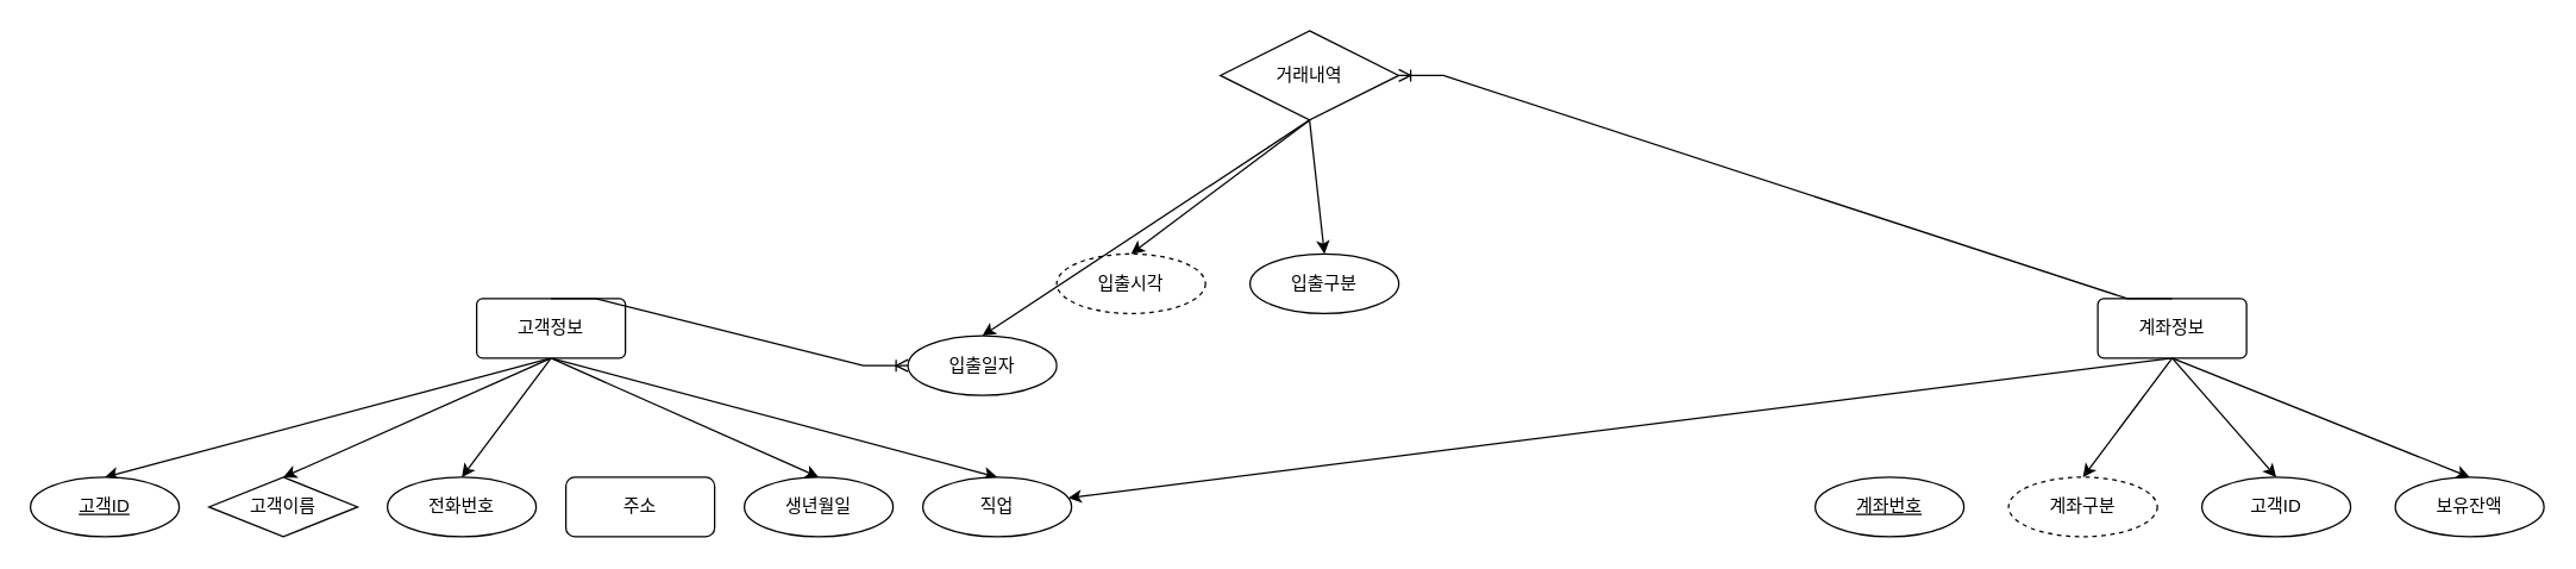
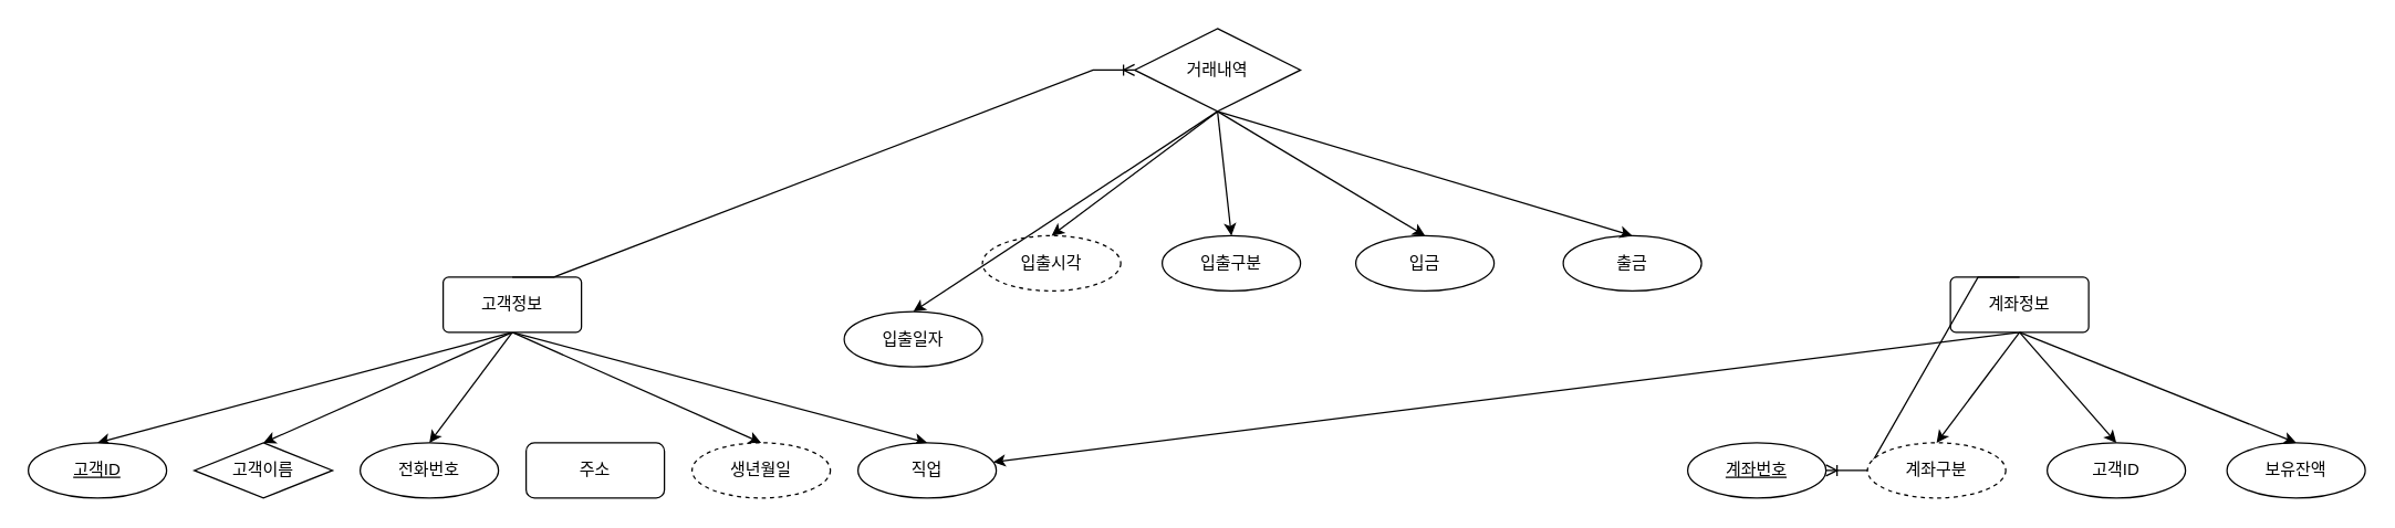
  <mxCell id="0" />
  <mxCell id="1" parent="0" />
  <mxCell id="2" style="rounded=0;orthogonalLoop=1;jettySize=auto;html=1;entryX=0.5;entryY=0;entryDx=0;entryDy=0;exitX=0.5;exitY=1;exitDx=0;exitDy=0;" parent="1" source="7" target="8" edge="1"><mxGeometry relative="1" as="geometry" /></mxCell>
  <mxCell id="3" style="rounded=0;orthogonalLoop=1;jettySize=auto;html=1;entryX=0.5;entryY=0;entryDx=0;entryDy=0;exitX=0.5;exitY=1;exitDx=0;exitDy=0;" parent="1" source="7" target="9" edge="1"><mxGeometry relative="1" as="geometry" /></mxCell>
  <mxCell id="4" style="rounded=0;orthogonalLoop=1;jettySize=auto;html=1;entryX=0.5;entryY=0;entryDx=0;entryDy=0;exitX=0.5;exitY=1;exitDx=0;exitDy=0;" parent="1" source="7" target="10" edge="1"><mxGeometry relative="1" as="geometry" /></mxCell>
  <mxCell id="5" style="rounded=0;orthogonalLoop=1;jettySize=auto;html=1;entryX=0.5;entryY=0;entryDx=0;entryDy=0;exitX=0.5;exitY=1;exitDx=0;exitDy=0;" parent="1" source="7" target="12" edge="1"><mxGeometry relative="1" as="geometry" /></mxCell>
  <mxCell id="6" style="rounded=0;orthogonalLoop=1;jettySize=auto;html=1;entryX=0.5;entryY=0;entryDx=0;entryDy=0;exitX=0.5;exitY=1;exitDx=0;exitDy=0;" parent="1" source="7" target="13" edge="1"><mxGeometry relative="1" as="geometry" /></mxCell>
  <mxCell id="7" value="고객정보" style="rounded=1;arcSize=10;whiteSpace=wrap;html=1;align=center;" parent="1" vertex="1"><mxGeometry x="320" y="200" width="100" height="40" as="geometry" /></mxCell>
  <mxCell id="8" value="고객ID" style="ellipse;whiteSpace=wrap;html=1;align=center;fontStyle=4;" parent="1" vertex="1"><mxGeometry x="20" y="320" width="100" height="40" as="geometry" /></mxCell>
  <mxCell id="9" value="고객이름" style="rhombus;whiteSpace=wrap;html=1;align=center;" parent="1" vertex="1"><mxGeometry x="140" y="320" width="100" height="40" as="geometry" /></mxCell>
  <mxCell id="10" value="전화번호" style="ellipse;whiteSpace=wrap;html=1;align=center;" parent="1" vertex="1"><mxGeometry x="260" y="320" width="100" height="40" as="geometry" /></mxCell>
  <mxCell id="11" value="주소" style="whiteSpace=wrap;html=1;align=center;rounded=1;" parent="1" vertex="1"><mxGeometry x="380" y="320" width="100" height="40" as="geometry" /></mxCell>
- <mxCell id="12" value="생년월일" style="ellipse;whiteSpace=wrap;html=1;align=center;" parent="1" vertex="1"><mxGeometry x="500" y="320" width="100" height="40" as="geometry" /></mxCell>
+ <mxCell id="12" value="생년월일" style="ellipse;whiteSpace=wrap;html=1;align=center;dashed=1;" parent="1" vertex="1"><mxGeometry x="500" y="320" width="100" height="40" as="geometry" /></mxCell>
  <mxCell id="13" value="직업" style="ellipse;whiteSpace=wrap;html=1;align=center;" parent="1" vertex="1"><mxGeometry x="620" y="320" width="100" height="40" as="geometry" /></mxCell>
  <mxCell id="14" value="계좌번호" style="ellipse;whiteSpace=wrap;html=1;align=center;fontStyle=4;" parent="1" vertex="1"><mxGeometry x="1220" y="320" width="100" height="40" as="geometry" /></mxCell>
  <mxCell id="15" value="입출일자" style="ellipse;whiteSpace=wrap;html=1;align=center;" parent="1" vertex="1"><mxGeometry x="610" y="225" width="100" height="40" as="geometry" /></mxCell>
  <mxCell id="16" value="입출시각" style="ellipse;whiteSpace=wrap;html=1;align=center;dashed=1;" parent="1" vertex="1"><mxGeometry x="710" y="170" width="100" height="40" as="geometry" /></mxCell>
  <mxCell id="17" value="입출구분" style="ellipse;whiteSpace=wrap;html=1;align=center;" parent="1" vertex="1"><mxGeometry x="840" y="170" width="100" height="40" as="geometry" /></mxCell>
+ <mxCell id="18" value="입금" style="ellipse;whiteSpace=wrap;html=1;align=center;" parent="1" vertex="1"><mxGeometry x="980" y="170" width="100" height="40" as="geometry" /></mxCell>
+ <mxCell id="19" value="출금" style="ellipse;whiteSpace=wrap;html=1;align=center;" parent="1" vertex="1"><mxGeometry x="1130" y="170" width="100" height="40" as="geometry" /></mxCell>
  <mxCell id="20" style="rounded=0;orthogonalLoop=1;jettySize=auto;html=1;exitX=0.5;exitY=1;exitDx=0;exitDy=0;" parent="1" source="27" target="13" edge="1"><mxGeometry relative="1" as="geometry"><mxPoint x="1040" y="-60" as="sourcePoint" /><mxPoint x="740" y="30" as="targetPoint" /></mxGeometry></mxCell>
  <mxCell id="21" style="rounded=0;orthogonalLoop=1;jettySize=auto;html=1;entryX=0.5;entryY=0;entryDx=0;entryDy=0;exitX=0.5;exitY=1;exitDx=0;exitDy=0;" parent="1" source="26" target="15" edge="1"><mxGeometry relative="1" as="geometry"><mxPoint x="820" y="70" as="sourcePoint" /><mxPoint x="520" y="170" as="targetPoint" /></mxGeometry></mxCell>
  <mxCell id="22" style="rounded=0;orthogonalLoop=1;jettySize=auto;html=1;entryX=0.5;entryY=0;entryDx=0;entryDy=0;exitX=0.5;exitY=1;exitDx=0;exitDy=0;" parent="1" source="26" target="16" edge="1"><mxGeometry relative="1" as="geometry"><mxPoint x="820" y="70" as="sourcePoint" /><mxPoint x="520" y="170" as="targetPoint" /></mxGeometry></mxCell>
  <mxCell id="23" style="rounded=0;orthogonalLoop=1;jettySize=auto;html=1;entryX=0.5;entryY=0;entryDx=0;entryDy=0;exitX=0.5;exitY=1;exitDx=0;exitDy=0;" parent="1" source="26" target="17" edge="1"><mxGeometry relative="1" as="geometry"><mxPoint x="820" y="70" as="sourcePoint" /><mxPoint x="530" y="180" as="targetPoint" /></mxGeometry></mxCell>
+ <mxCell id="24" style="rounded=0;orthogonalLoop=1;jettySize=auto;html=1;entryX=0.5;entryY=0;entryDx=0;entryDy=0;exitX=0.5;exitY=1;exitDx=0;exitDy=0;" parent="1" source="26" target="18" edge="1"><mxGeometry relative="1" as="geometry"><mxPoint x="820" y="70" as="sourcePoint" /><mxPoint x="540" y="190" as="targetPoint" /></mxGeometry></mxCell>
+ <mxCell id="25" style="rounded=0;orthogonalLoop=1;jettySize=auto;html=1;entryX=0.5;entryY=0;entryDx=0;entryDy=0;exitX=0.5;exitY=1;exitDx=0;exitDy=0;" parent="1" source="26" target="19" edge="1"><mxGeometry relative="1" as="geometry"><mxPoint x="820" y="70" as="sourcePoint" /><mxPoint x="890" y="100" as="targetPoint" /></mxGeometry></mxCell>
  <mxCell id="26" value="거래내역" style="shape=rhombus;perimeter=rhombusPerimeter;whiteSpace=wrap;html=1;align=center;" vertex="1" parent="1"><mxGeometry x="820" y="20" width="120" height="60" as="geometry" /></mxCell>
  <mxCell id="27" value="계좌정보" style="rounded=1;arcSize=10;whiteSpace=wrap;html=1;align=center;" vertex="1" parent="1"><mxGeometry x="1410" y="200" width="100" height="40" as="geometry" /></mxCell>
- <mxCell id="28" value="" style="edgeStyle=entityRelationEdgeStyle;fontSize=12;html=1;endArrow=ERoneToMany;rounded=0;exitX=0.5;exitY=0;exitDx=0;exitDy=0;" edge="1" parent="1" source="7" target="15"><mxGeometry width="100" height="100" relative="1" as="geometry"><mxPoint x="410" y="220" as="sourcePoint" /><mxPoint x="510" y="120" as="targetPoint" /></mxGeometry></mxCell>
- <mxCell id="29" value="" style="edgeStyle=entityRelationEdgeStyle;fontSize=12;html=1;endArrow=ERoneToMany;rounded=0;exitX=0.5;exitY=0;exitDx=0;exitDy=0;entryX=1;entryY=0.5;entryDx=0;entryDy=0;" edge="1" parent="1" source="27" target="26"><mxGeometry width="100" height="100" relative="1" as="geometry"><mxPoint x="530" y="340" as="sourcePoint" /><mxPoint x="830" y="40" as="targetPoint" /></mxGeometry></mxCell>
+ <mxCell id="28" value="" style="edgeStyle=entityRelationEdgeStyle;fontSize=12;html=1;endArrow=ERoneToMany;rounded=0;exitX=0.5;exitY=0;exitDx=0;exitDy=0;entryX=0;entryY=0.5;entryDx=0;entryDy=0;" edge="1" parent="1" source="7" target="26"><mxGeometry width="100" height="100" relative="1" as="geometry"><mxPoint x="410" y="220" as="sourcePoint" /><mxPoint x="510" y="120" as="targetPoint" /></mxGeometry></mxCell>
+ <mxCell id="29" value="" style="edgeStyle=entityRelationEdgeStyle;fontSize=12;html=1;endArrow=ERoneToMany;rounded=0;exitX=0.5;exitY=0;exitDx=0;exitDy=0;" edge="1" parent="1" source="27" target="14"><mxGeometry width="100" height="100" relative="1" as="geometry"><mxPoint x="530" y="340" as="sourcePoint" /><mxPoint x="830" y="40" as="targetPoint" /></mxGeometry></mxCell>
  <mxCell id="30" value="계좌구분" style="ellipse;whiteSpace=wrap;html=1;align=center;dashed=1;" vertex="1" parent="1"><mxGeometry x="1350" y="320" width="100" height="40" as="geometry" /></mxCell>
  <mxCell id="31" value="고객ID" style="ellipse;whiteSpace=wrap;html=1;align=center;" vertex="1" parent="1"><mxGeometry x="1480" y="320" width="100" height="40" as="geometry" /></mxCell>
  <mxCell id="32" value="보유잔액" style="ellipse;whiteSpace=wrap;html=1;align=center;" vertex="1" parent="1"><mxGeometry x="1610" y="320" width="100" height="40" as="geometry" /></mxCell>
  <mxCell id="33" style="rounded=0;orthogonalLoop=1;jettySize=auto;html=1;entryX=0.5;entryY=0;entryDx=0;entryDy=0;exitX=0.5;exitY=1;exitDx=0;exitDy=0;" edge="1" parent="1" source="27" target="30"><mxGeometry relative="1" as="geometry"><mxPoint x="1460" y="250" as="sourcePoint" /><mxPoint x="1280" y="330" as="targetPoint" /></mxGeometry></mxCell>
  <mxCell id="34" style="rounded=0;orthogonalLoop=1;jettySize=auto;html=1;entryX=0.5;entryY=0;entryDx=0;entryDy=0;exitX=0.5;exitY=1;exitDx=0;exitDy=0;" edge="1" parent="1" source="27" target="31"><mxGeometry relative="1" as="geometry"><mxPoint x="1460" y="250" as="sourcePoint" /><mxPoint x="1410" y="330" as="targetPoint" /></mxGeometry></mxCell>
  <mxCell id="35" style="rounded=0;orthogonalLoop=1;jettySize=auto;html=1;entryX=0.5;entryY=0;entryDx=0;entryDy=0;exitX=0.5;exitY=1;exitDx=0;exitDy=0;" edge="1" parent="1" source="27" target="32"><mxGeometry relative="1" as="geometry"><mxPoint x="1560" y="220" as="sourcePoint" /><mxPoint x="1640" y="300" as="targetPoint" /></mxGeometry></mxCell>
